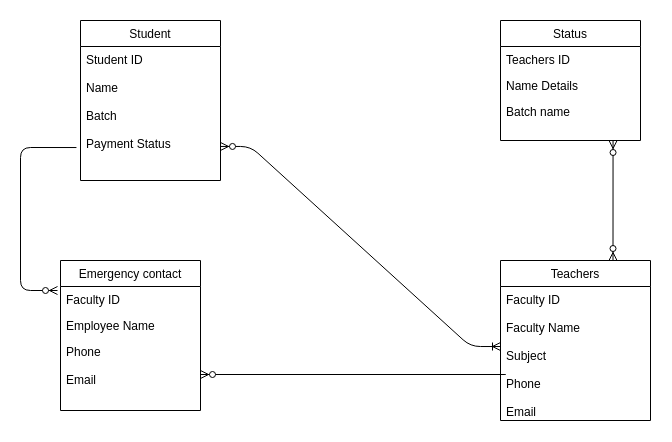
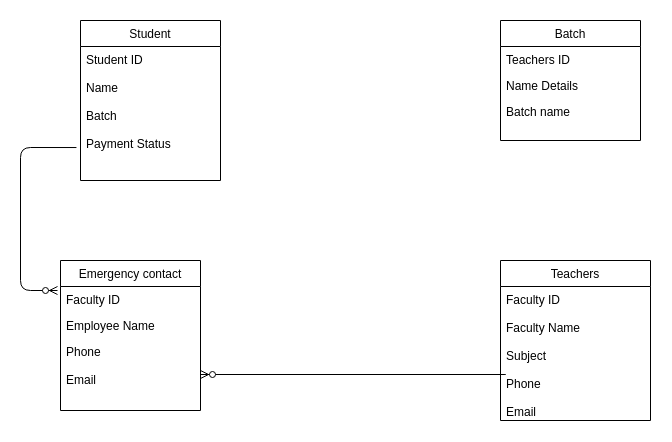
  <mxCell id="0" />
  <mxCell id="1" parent="0" />
  <mxCell id="2" value="Student" style="swimlane;fontStyle=0;childLayout=stackLayout;horizontal=1;startSize=26;fillColor=none;horizontalStack=0;resizeParent=1;resizeParentMax=0;resizeLast=0;collapsible=1;marginBottom=0;" parent="1" vertex="1"><mxGeometry x="80" y="20" width="140" height="160" as="geometry" /></mxCell>
  <mxCell id="3" value="Student ID&#10;&#10;Name&#10;&#10;Batch&#10;&#10;Payment Status" style="text;strokeColor=none;fillColor=none;align=left;verticalAlign=top;spacingLeft=4;spacingRight=4;overflow=hidden;rotatable=0;points=[[0,0.5],[1,0.5]];portConstraint=eastwest;" parent="2" vertex="1"><mxGeometry y="26" width="140" height="134" as="geometry" /></mxCell>
- <mxCell id="4" value="Status" style="swimlane;fontStyle=0;childLayout=stackLayout;horizontal=1;startSize=26;fillColor=none;horizontalStack=0;resizeParent=1;resizeParentMax=0;resizeLast=0;collapsible=1;marginBottom=0;" parent="1" vertex="1"><mxGeometry x="500" y="20" width="140" height="120" as="geometry" /></mxCell>
+ <mxCell id="4" value="Batch" style="swimlane;fontStyle=0;childLayout=stackLayout;horizontal=1;startSize=26;fillColor=none;horizontalStack=0;resizeParent=1;resizeParentMax=0;resizeLast=0;collapsible=1;marginBottom=0;" parent="1" vertex="1"><mxGeometry x="500" y="20" width="140" height="120" as="geometry" /></mxCell>
  <mxCell id="5" value="Teachers ID" style="text;strokeColor=none;fillColor=none;align=left;verticalAlign=top;spacingLeft=4;spacingRight=4;overflow=hidden;rotatable=0;points=[[0,0.5],[1,0.5]];portConstraint=eastwest;" parent="4" vertex="1"><mxGeometry y="26" width="140" height="26" as="geometry" /></mxCell>
  <mxCell id="6" value="Name Details" style="text;strokeColor=none;fillColor=none;align=left;verticalAlign=top;spacingLeft=4;spacingRight=4;overflow=hidden;rotatable=0;points=[[0,0.5],[1,0.5]];portConstraint=eastwest;" parent="4" vertex="1"><mxGeometry y="52" width="140" height="26" as="geometry" /></mxCell>
  <mxCell id="7" value="Batch name" style="text;strokeColor=none;fillColor=none;align=left;verticalAlign=top;spacingLeft=4;spacingRight=4;overflow=hidden;rotatable=0;points=[[0,0.5],[1,0.5]];portConstraint=eastwest;" parent="4" vertex="1"><mxGeometry y="78" width="140" height="42" as="geometry" /></mxCell>
  <mxCell id="8" value="Emergency contact" style="swimlane;fontStyle=0;childLayout=stackLayout;horizontal=1;startSize=26;fillColor=none;horizontalStack=0;resizeParent=1;resizeParentMax=0;resizeLast=0;collapsible=1;marginBottom=0;" parent="1" vertex="1"><mxGeometry x="60" y="260" width="140" height="150" as="geometry" /></mxCell>
  <mxCell id="9" value="Faculty ID" style="text;strokeColor=none;fillColor=none;align=left;verticalAlign=top;spacingLeft=4;spacingRight=4;overflow=hidden;rotatable=0;points=[[0,0.5],[1,0.5]];portConstraint=eastwest;" parent="8" vertex="1"><mxGeometry y="26" width="140" height="26" as="geometry" /></mxCell>
  <mxCell id="10" value="Employee Name" style="text;strokeColor=none;fillColor=none;align=left;verticalAlign=top;spacingLeft=4;spacingRight=4;overflow=hidden;rotatable=0;points=[[0,0.5],[1,0.5]];portConstraint=eastwest;" parent="8" vertex="1"><mxGeometry y="52" width="140" height="26" as="geometry" /></mxCell>
  <mxCell id="11" value="Phone&#10;&#10;Email" style="text;strokeColor=none;fillColor=none;align=left;verticalAlign=top;spacingLeft=4;spacingRight=4;overflow=hidden;rotatable=0;points=[[0,0.5],[1,0.5]];portConstraint=eastwest;" parent="8" vertex="1"><mxGeometry y="78" width="140" height="72" as="geometry" /></mxCell>
  <mxCell id="12" value="Teachers" style="swimlane;fontStyle=0;childLayout=stackLayout;horizontal=1;startSize=26;fillColor=none;horizontalStack=0;resizeParent=1;resizeParentMax=0;resizeLast=0;collapsible=1;marginBottom=0;" parent="1" vertex="1"><mxGeometry x="500" y="260" width="150" height="160" as="geometry" /></mxCell>
  <mxCell id="13" value="Faculty ID&#10;&#10;Faculty Name&#10;&#10;Subject&#10;&#10;Phone&#10;&#10;Email" style="text;strokeColor=none;fillColor=none;align=left;verticalAlign=top;spacingLeft=4;spacingRight=4;overflow=hidden;rotatable=0;points=[[0,0.5],[1,0.5]];portConstraint=eastwest;" parent="12" vertex="1"><mxGeometry y="26" width="150" height="134" as="geometry" /></mxCell>
- <mxCell id="14" value="" style="edgeStyle=entityRelationEdgeStyle;fontSize=12;html=1;endArrow=ERoneToMany;startArrow=ERzeroToMany;exitX=1;exitY=0.746;exitDx=0;exitDy=0;exitPerimeter=0;entryX=0;entryY=0.448;entryDx=0;entryDy=0;entryPerimeter=0;" parent="1" source="3" target="13" edge="1"><mxGeometry width="100" height="100" relative="1" as="geometry"><mxPoint x="350" y="280" as="sourcePoint" /><mxPoint x="490" y="350" as="targetPoint" /></mxGeometry></mxCell>
  <mxCell id="15" value="" style="fontSize=12;html=1;endArrow=ERzeroToMany;endFill=1;exitX=-0.029;exitY=0.754;exitDx=0;exitDy=0;exitPerimeter=0;" parent="1" source="3" edge="1"><mxGeometry width="100" height="100" relative="1" as="geometry"><mxPoint x="230" y="170" as="sourcePoint" /><mxPoint x="57" y="290" as="targetPoint" /><Array as="points"><mxPoint x="20" y="147" /><mxPoint x="20" y="290" /></Array></mxGeometry></mxCell>
  <mxCell id="16" value="" style="edgeStyle=entityRelationEdgeStyle;fontSize=12;html=1;endArrow=ERzeroToMany;endFill=1;" parent="1" target="11" edge="1"><mxGeometry width="100" height="100" relative="1" as="geometry"><mxPoint x="480" y="374" as="sourcePoint" /><mxPoint x="240" y="320" as="targetPoint" /></mxGeometry></mxCell>
- <mxCell id="17" value="" style="fontSize=12;html=1;endArrow=ERzeroToMany;endFill=1;startArrow=ERzeroToMany;entryX=0.804;entryY=1;entryDx=0;entryDy=0;entryPerimeter=0;exitX=0.75;exitY=0;exitDx=0;exitDy=0;" parent="1" source="12" target="7" edge="1"><mxGeometry width="100" height="100" relative="1" as="geometry"><mxPoint x="650" y="330" as="sourcePoint" /><mxPoint x="750" y="230" as="targetPoint" /></mxGeometry></mxCell>
